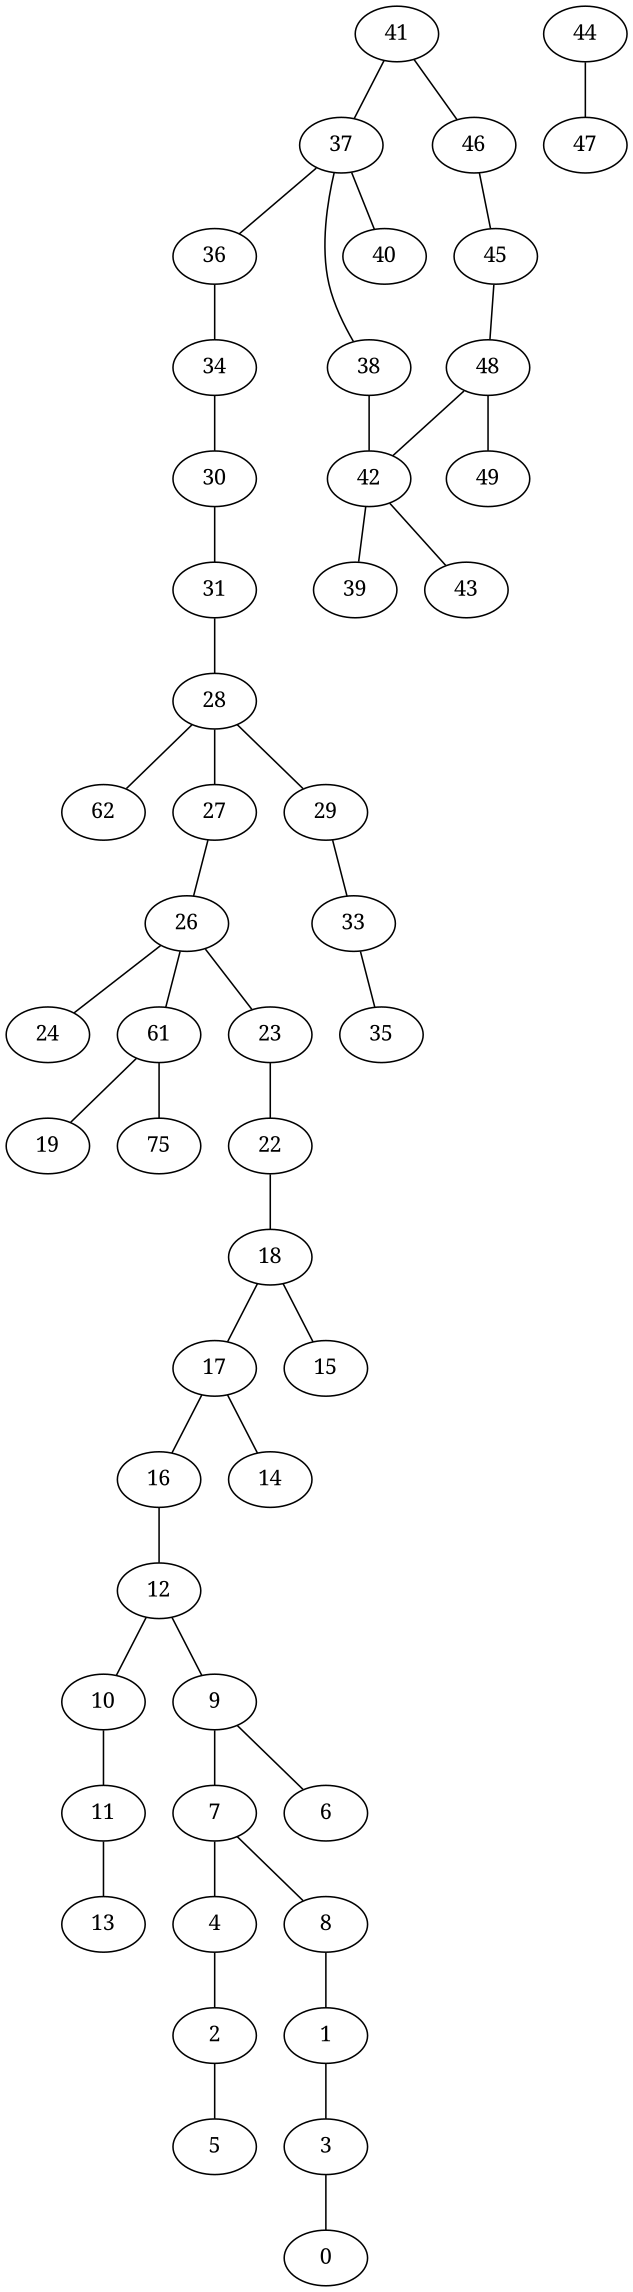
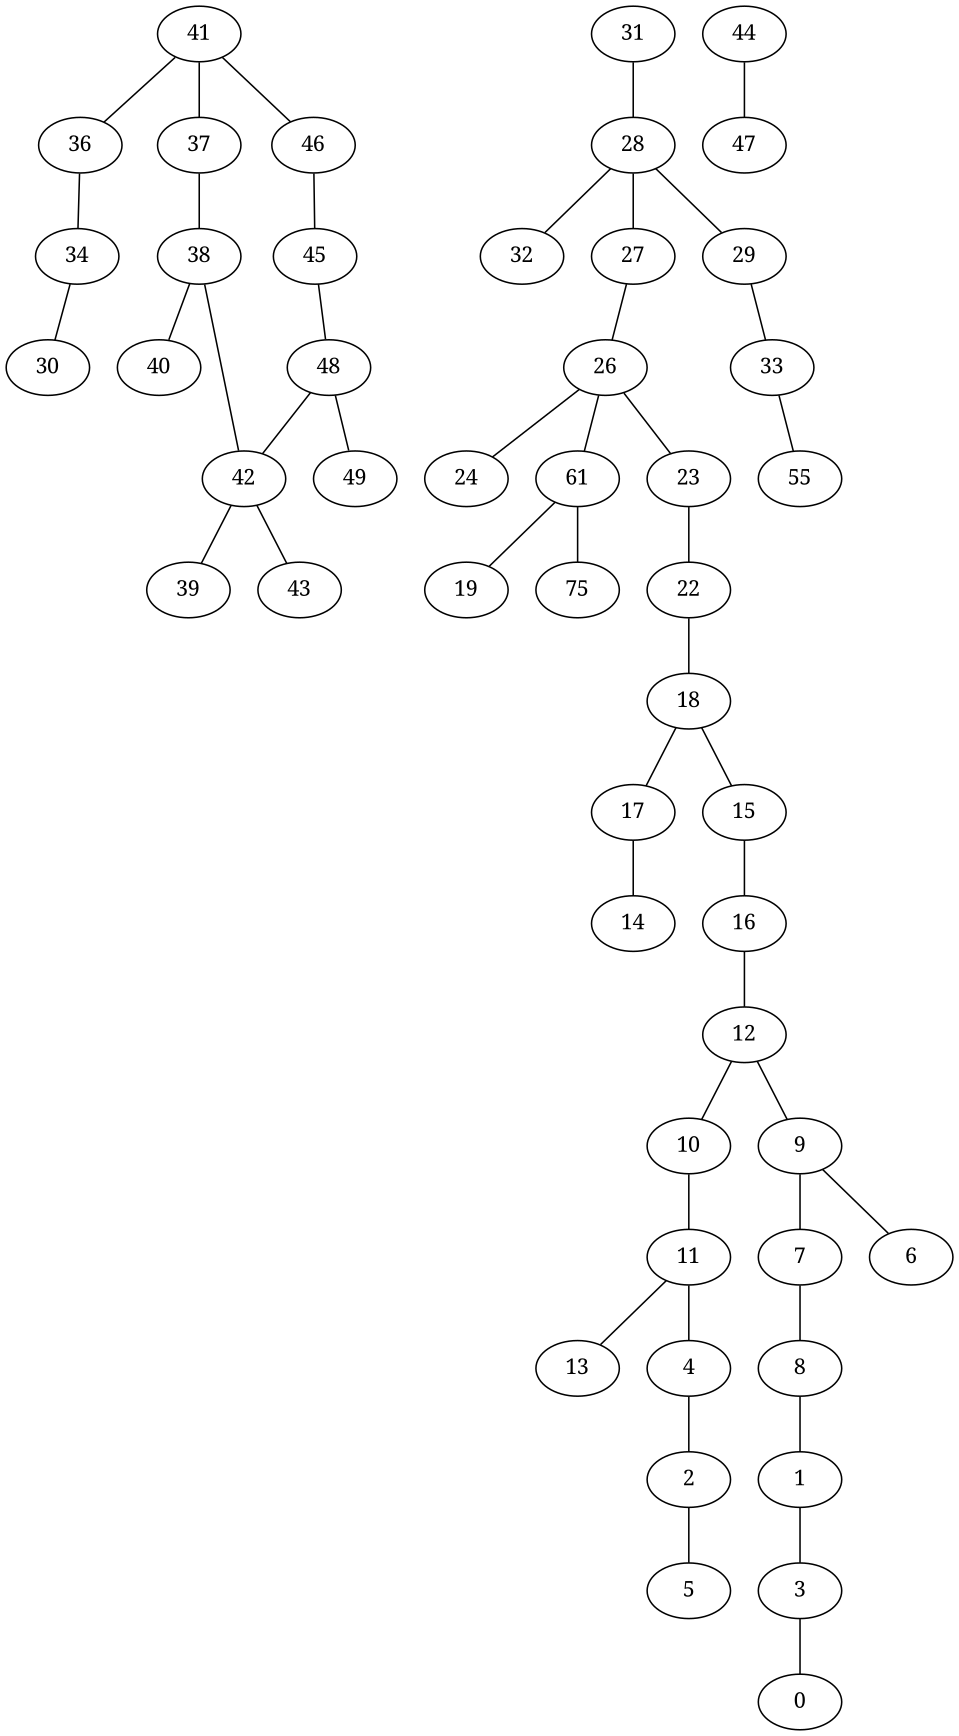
  graph {
    fontname="Noto Serif"
    node [fontname="Noto Serif"]
    edge [fontname="Noto Serif"]
    41
    36
    37
    46
    34
    38
    45
    30
    40
    42
    39
    43
    31
    28
-   32 [label=62]
+   32
    27
    29
    26
    33
    24
    n21 [label=61]
    23
    19
    n24 [label=75]
    22
    18
    17
    15
    16
    14
    12
    10
    9
    11
    13
-   35
+   35 [label=55]
    48
    49
    44
    47
    7
    6
    4
    8
    2
    1
    5
    3
    0
-   37 -- 36
+   41 -- 36
    41 -- 37
    41 -- 46
    36 -- 34
    37 -- 38
    46 -- 45
    34 -- 30
-   37 -- 40
+   38 -- 40
    38 -- 42
    45 -- 48
-   30 -- 31
    42 -- 39
    42 -- 43
    31 -- 28
    28 -- 32
    28 -- 27
    28 -- 29
    27 -- 26
    29 -- 33
    26 -- 24
    26 -- n21
    26 -- 23
    33 -- 35
    n21 -- 19
    n21 -- n24
    23 -- 22
    22 -- 18
    18 -- 17
    18 -- 15
-   17 -- 16
+   15 -- 16
    17 -- 14
    16 -- 12
    12 -- 10
    12 -- 9
    10 -- 11
    9 -- 7
    9 -- 6
    11 -- 13
    48 -- 42
    48 -- 49
    44 -- 47
-   7 -- 4
+   11 -- 4
    7 -- 8
    4 -- 2
    8 -- 1
    2 -- 5
    1 -- 3
    3 -- 0
  }
